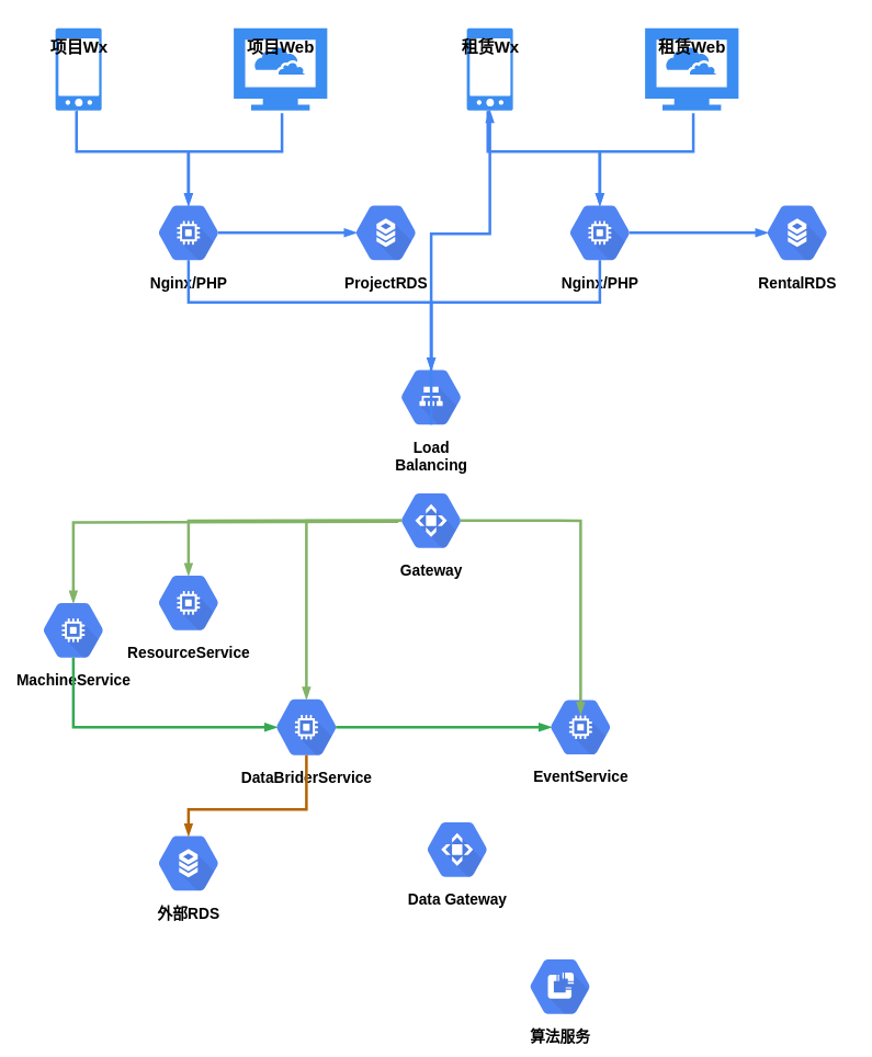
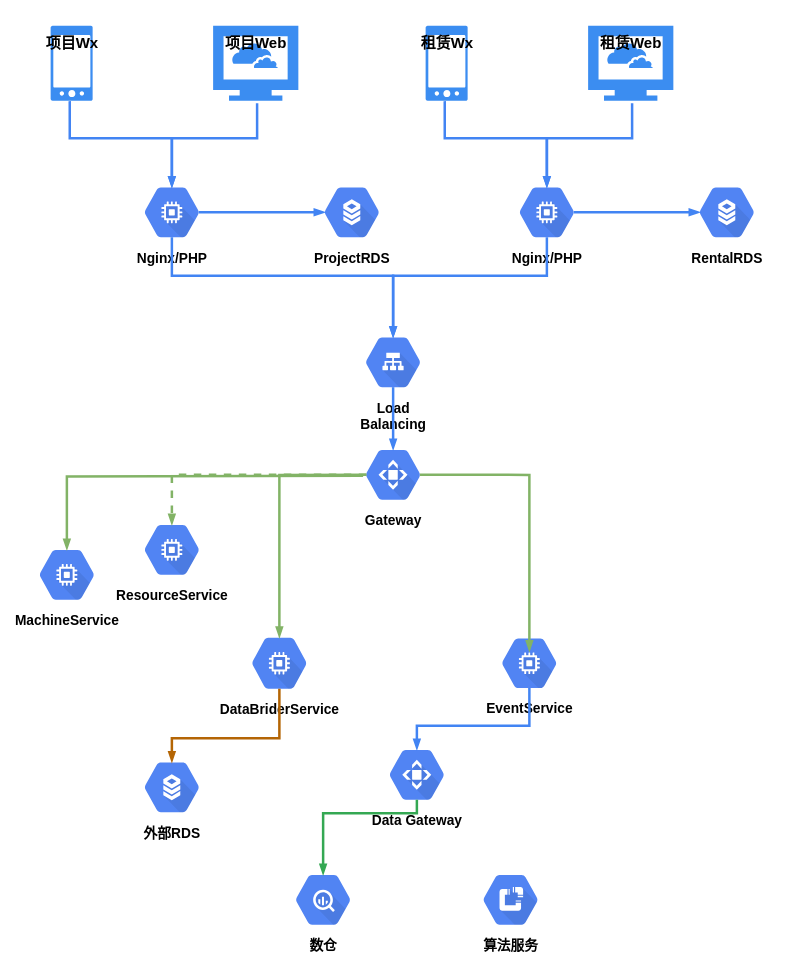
  <mxCell id="0" />
  <mxCell id="1" parent="0" />
  <mxCell id="2" value="项目Wx" style="html=1;aspect=fixed;strokeColor=none;shadow=0;align=center;verticalAlign=top;fillColor=#3B8DF1;shape=mxgraph.gcp2.phone_android;fontFamily=Helvetica;fontStyle=1" parent="1" vertex="1"><mxGeometry x="40" y="20" width="33.6" height="60" as="geometry" /></mxCell>
  <mxCell id="3" value="项目Web" style="html=1;aspect=fixed;strokeColor=none;shadow=0;align=center;verticalAlign=top;fillColor=#3B8DF1;shape=mxgraph.gcp2.cloud_computer;fontStyle=1" parent="1" vertex="1"><mxGeometry x="170" y="20" width="68.18" height="60" as="geometry" /></mxCell>
  <mxCell id="4" value="&lt;font color=&quot;#000000&quot;&gt;Nginx/PHP&lt;/font&gt;" style="html=1;fillColor=#5184F3;strokeColor=none;verticalAlign=top;labelPosition=center;verticalLabelPosition=bottom;align=center;spacingTop=-6;fontSize=11;fontStyle=1;fontColor=#999999;shape=mxgraph.gcp2.hexIcon;prIcon=compute_engine" parent="1" vertex="1"><mxGeometry x="104" y="140" width="66" height="58.5" as="geometry" /></mxCell>
  <mxCell id="5" value="ProjectRDS" style="html=1;fillColor=#5184F3;strokeColor=none;verticalAlign=top;labelPosition=center;verticalLabelPosition=bottom;align=center;spacingTop=-6;fontSize=11;fontStyle=1;shape=mxgraph.gcp2.hexIcon;prIcon=cloud_sql" parent="1" vertex="1"><mxGeometry x="248" y="140" width="66" height="58.5" as="geometry" /></mxCell>
  <mxCell id="6" value="" style="edgeStyle=orthogonalEdgeStyle;fontSize=12;html=1;endArrow=blockThin;endFill=1;rounded=0;strokeWidth=2;endSize=4;startSize=4;dashed=0;strokeColor=#4284F3;exitX=0.455;exitY=1.005;exitDx=0;exitDy=0;exitPerimeter=0;entryX=0.5;entryY=0.16;entryDx=0;entryDy=0;entryPerimeter=0;" parent="1" source="2" target="4" edge="1"><mxGeometry width="100" relative="1" as="geometry"><mxPoint x="50" y="100" as="sourcePoint" /><mxPoint x="150" y="100" as="targetPoint" /></mxGeometry></mxCell>
  <mxCell id="7" value="" style="edgeStyle=orthogonalEdgeStyle;fontSize=12;html=1;endArrow=blockThin;endFill=1;rounded=0;strokeWidth=2;endSize=4;startSize=4;dashed=0;strokeColor=#4284F3;exitX=0.516;exitY=1.033;exitDx=0;exitDy=0;exitPerimeter=0;entryX=0.5;entryY=0.16;entryDx=0;entryDy=0;entryPerimeter=0;" parent="1" source="3" target="4" edge="1"><mxGeometry width="100" relative="1" as="geometry"><mxPoint x="220" y="100" as="sourcePoint" /><mxPoint x="320" y="100" as="targetPoint" /></mxGeometry></mxCell>
  <mxCell id="8" value="" style="edgeStyle=orthogonalEdgeStyle;fontSize=12;html=1;endArrow=blockThin;endFill=1;rounded=0;strokeWidth=2;endSize=4;startSize=4;dashed=0;strokeColor=#4284F3;exitX=0.825;exitY=0.5;exitDx=0;exitDy=0;exitPerimeter=0;entryX=0.175;entryY=0.5;entryDx=0;entryDy=0;entryPerimeter=0;" parent="1" source="4" target="5" edge="1"><mxGeometry width="100" relative="1" as="geometry"><mxPoint x="160" y="160" as="sourcePoint" /><mxPoint x="260" y="160" as="targetPoint" /></mxGeometry></mxCell>
  <mxCell id="9" value="租赁Wx" style="html=1;aspect=fixed;strokeColor=none;shadow=0;align=center;verticalAlign=top;fillColor=#3B8DF1;shape=mxgraph.gcp2.phone_android;fontFamily=Helvetica;fontStyle=1" parent="1" vertex="1"><mxGeometry x="340" y="20" width="33.6" height="60" as="geometry" /></mxCell>
  <mxCell id="10" value="租赁Web" style="html=1;aspect=fixed;strokeColor=none;shadow=0;align=center;verticalAlign=top;fillColor=#3B8DF1;shape=mxgraph.gcp2.cloud_computer;fontStyle=1" parent="1" vertex="1"><mxGeometry x="470" y="20" width="68.18" height="60" as="geometry" /></mxCell>
  <mxCell id="11" value="&lt;font color=&quot;#000000&quot;&gt;Nginx/PHP&lt;/font&gt;" style="html=1;fillColor=#5184F3;strokeColor=none;verticalAlign=top;labelPosition=center;verticalLabelPosition=bottom;align=center;spacingTop=-6;fontSize=11;fontStyle=1;fontColor=#999999;shape=mxgraph.gcp2.hexIcon;prIcon=compute_engine" parent="1" vertex="1"><mxGeometry x="404" y="140" width="66" height="58.5" as="geometry" /></mxCell>
  <mxCell id="12" value="RentalRDS" style="html=1;fillColor=#5184F3;strokeColor=none;verticalAlign=top;labelPosition=center;verticalLabelPosition=bottom;align=center;spacingTop=-6;fontSize=11;fontStyle=1;shape=mxgraph.gcp2.hexIcon;prIcon=cloud_sql" parent="1" vertex="1"><mxGeometry x="548" y="140" width="66" height="58.5" as="geometry" /></mxCell>
  <mxCell id="13" value="" style="edgeStyle=orthogonalEdgeStyle;fontSize=12;html=1;endArrow=blockThin;endFill=1;rounded=0;strokeWidth=2;endSize=4;startSize=4;dashed=0;strokeColor=#4284F3;exitX=0.455;exitY=1.005;exitDx=0;exitDy=0;exitPerimeter=0;entryX=0.5;entryY=0.16;entryDx=0;entryDy=0;entryPerimeter=0;" parent="1" source="9" target="11" edge="1"><mxGeometry width="100" relative="1" as="geometry"><mxPoint x="350" y="100" as="sourcePoint" /><mxPoint x="450" y="100" as="targetPoint" /></mxGeometry></mxCell>
  <mxCell id="14" value="" style="edgeStyle=orthogonalEdgeStyle;fontSize=12;html=1;endArrow=blockThin;endFill=1;rounded=0;strokeWidth=2;endSize=4;startSize=4;dashed=0;strokeColor=#4284F3;exitX=0.516;exitY=1.033;exitDx=0;exitDy=0;exitPerimeter=0;entryX=0.5;entryY=0.16;entryDx=0;entryDy=0;entryPerimeter=0;" parent="1" source="10" target="11" edge="1"><mxGeometry width="100" relative="1" as="geometry"><mxPoint x="520" y="100" as="sourcePoint" /><mxPoint x="620" y="100" as="targetPoint" /></mxGeometry></mxCell>
  <mxCell id="15" value="" style="edgeStyle=orthogonalEdgeStyle;fontSize=12;html=1;endArrow=blockThin;endFill=1;rounded=0;strokeWidth=2;endSize=4;startSize=4;dashed=0;strokeColor=#4284F3;exitX=0.825;exitY=0.5;exitDx=0;exitDy=0;exitPerimeter=0;entryX=0.175;entryY=0.5;entryDx=0;entryDy=0;entryPerimeter=0;" parent="1" source="11" target="12" edge="1"><mxGeometry width="100" relative="1" as="geometry"><mxPoint x="460" y="160" as="sourcePoint" /><mxPoint x="560" y="160" as="targetPoint" /></mxGeometry></mxCell>
  <mxCell id="16" value="&lt;font color=&quot;#000000&quot;&gt;Gateway&lt;/font&gt;" style="html=1;fillColor=#5184F3;strokeColor=none;verticalAlign=top;labelPosition=center;verticalLabelPosition=bottom;align=center;spacingTop=-6;fontSize=11;fontStyle=1;fontColor=#999999;shape=mxgraph.gcp2.hexIcon;prIcon=cloud_cdn" parent="1" vertex="1"><mxGeometry x="281" y="350" width="66" height="58.5" as="geometry" /></mxCell>
  <mxCell id="17" value="&lt;font color=&quot;#000000&quot;&gt;DataBriderService&lt;/font&gt;" style="html=1;fillColor=#5184F3;strokeColor=none;verticalAlign=top;labelPosition=center;verticalLabelPosition=bottom;align=center;spacingTop=-6;fontSize=11;fontStyle=1;fontColor=#999999;shape=mxgraph.gcp2.hexIcon;prIcon=compute_engine" parent="1" vertex="1"><mxGeometry x="190" y="500" width="66" height="60" as="geometry" /></mxCell>
  <mxCell id="18" value="&lt;font color=&quot;#000000&quot;&gt;ResourceService&lt;/font&gt;" style="html=1;fillColor=#5184F3;strokeColor=none;verticalAlign=top;labelPosition=center;verticalLabelPosition=bottom;align=center;spacingTop=-6;fontSize=11;fontStyle=1;fontColor=#999999;shape=mxgraph.gcp2.hexIcon;prIcon=compute_engine" parent="1" vertex="1"><mxGeometry x="104" y="410" width="66" height="58.5" as="geometry" /></mxCell>
  <mxCell id="19" value="&lt;font color=&quot;#000000&quot;&gt;EventService&lt;/font&gt;" style="html=1;fillColor=#5184F3;strokeColor=none;verticalAlign=top;labelPosition=center;verticalLabelPosition=bottom;align=center;spacingTop=-6;fontSize=11;fontStyle=1;fontColor=#999999;shape=mxgraph.gcp2.hexIcon;prIcon=compute_engine" parent="1" vertex="1"><mxGeometry x="390" y="500.75" width="66" height="58.5" as="geometry" /></mxCell>
  <mxCell id="20" value="&lt;font color=&quot;#000000&quot;&gt;MachineService&lt;/font&gt;" style="html=1;fillColor=#5184F3;strokeColor=none;verticalAlign=top;labelPosition=center;verticalLabelPosition=bottom;align=center;spacingTop=-6;fontSize=11;fontStyle=1;fontColor=#999999;shape=mxgraph.gcp2.hexIcon;prIcon=compute_engine" parent="1" vertex="1"><mxGeometry x="20" y="430" width="66" height="58.5" as="geometry" /></mxCell>
- <mxCell id="21" value="" style="edgeStyle=orthogonalEdgeStyle;fontSize=12;html=1;endArrow=blockThin;endFill=1;rounded=0;strokeWidth=2;endSize=4;startSize=4;dashed=0;strokeColor=#82b366;entryX=0.5;entryY=0.16;entryDx=0;entryDy=0;entryPerimeter=0;exitX=0.175;exitY=0.5;exitDx=0;exitDy=0;exitPerimeter=0;fillColor=#d5e8d4;" parent="1" source="16" target="18" edge="1"><mxGeometry width="100" relative="1" as="geometry"><mxPoint x="370" y="470" as="sourcePoint" /><mxPoint x="470" y="470" as="targetPoint" /></mxGeometry></mxCell>
+ <mxCell id="21" value="" style="edgeStyle=orthogonalEdgeStyle;fontSize=12;html=1;endArrow=blockThin;endFill=1;rounded=0;strokeWidth=2;endSize=4;startSize=4;dashed=1;strokeColor=#82b366;entryX=0.5;entryY=0.16;entryDx=0;entryDy=0;entryPerimeter=0;exitX=0.175;exitY=0.5;exitDx=0;exitDy=0;exitPerimeter=0;fillColor=#d5e8d4;" parent="1" source="16" target="18" edge="1"><mxGeometry width="100" relative="1" as="geometry"><mxPoint x="370" y="470" as="sourcePoint" /><mxPoint x="470" y="470" as="targetPoint" /></mxGeometry></mxCell>
  <mxCell id="22" value="" style="edgeStyle=orthogonalEdgeStyle;fontSize=12;html=1;endArrow=blockThin;endFill=1;rounded=0;strokeWidth=2;endSize=4;startSize=4;dashed=0;strokeColor=#82b366;exitX=0.825;exitY=0.5;exitDx=0;exitDy=0;exitPerimeter=0;entryX=0.5;entryY=0.339;entryDx=0;entryDy=0;entryPerimeter=0;fillColor=#d5e8d4;" parent="1" source="16" target="19" edge="1"><mxGeometry width="100" relative="1" as="geometry"><mxPoint x="330" y="580" as="sourcePoint" /><mxPoint x="430" y="580" as="targetPoint" /></mxGeometry></mxCell>
  <mxCell id="23" value="" style="edgeStyle=orthogonalEdgeStyle;fontSize=12;html=1;endArrow=blockThin;endFill=1;rounded=0;strokeWidth=2;endSize=4;startSize=4;dashed=0;strokeColor=#82b366;exitX=0.175;exitY=0.5;exitDx=0;exitDy=0;exitPerimeter=0;entryX=0.5;entryY=0.16;entryDx=0;entryDy=0;entryPerimeter=0;fillColor=#d5e8d4;" parent="1" source="16" target="17" edge="1"><mxGeometry width="100" relative="1" as="geometry"><mxPoint x="200" y="480" as="sourcePoint" /><mxPoint x="300" y="480" as="targetPoint" /></mxGeometry></mxCell>
  <mxCell id="24" value="&lt;font color=&quot;#000000&quot;&gt;Data Gateway&lt;/font&gt;" style="html=1;fillColor=#5184F3;strokeColor=none;verticalAlign=top;labelPosition=center;verticalLabelPosition=bottom;align=center;spacingTop=-6;fontSize=11;fontStyle=1;fontColor=#999999;shape=mxgraph.gcp2.hexIcon;prIcon=cloud_cdn" parent="1" vertex="1"><mxGeometry x="300" y="590" width="66" height="58.5" as="geometry" /></mxCell>
+ <mxCell id="25" value="" style="edgeStyle=orthogonalEdgeStyle;fontSize=12;html=1;endArrow=blockThin;endFill=1;rounded=0;strokeWidth=2;endSize=4;startSize=4;dashed=0;strokeColor=#4284F3;exitX=0.5;exitY=0.84;exitDx=0;exitDy=0;exitPerimeter=0;entryX=0.5;entryY=0.16;entryDx=0;entryDy=0;entryPerimeter=0;" parent="1" source="19" target="24" edge="1"><mxGeometry width="100" relative="1" as="geometry"><mxPoint x="470" y="790" as="sourcePoint" /><mxPoint x="570" y="790" as="targetPoint" /><Array as="points"><mxPoint x="423" y="580" /><mxPoint x="333" y="580" /></Array></mxGeometry></mxCell>
+ <mxCell id="26" value="数仓" style="html=1;fillColor=#5184F3;strokeColor=none;verticalAlign=top;labelPosition=center;verticalLabelPosition=bottom;align=center;spacingTop=-6;fontSize=11;fontStyle=1;shape=mxgraph.gcp2.hexIcon;prIcon=bigquery" parent="1" vertex="1"><mxGeometry x="225" y="690" width="66" height="58.5" as="geometry" /></mxCell>
  <mxCell id="27" value="算法服务" style="html=1;fillColor=#5184F3;strokeColor=none;verticalAlign=top;labelPosition=center;verticalLabelPosition=bottom;align=center;spacingTop=-6;fontSize=11;fontStyle=1;shape=mxgraph.gcp2.hexIcon;prIcon=cloud_data_fusion" parent="1" vertex="1"><mxGeometry x="375" y="690" width="66" height="58.5" as="geometry" /></mxCell>
+ <mxCell id="28" value="" style="edgeStyle=orthogonalEdgeStyle;fontSize=12;html=1;endArrow=blockThin;endFill=1;rounded=0;strokeWidth=2;endSize=4;startSize=4;strokeColor=#34A853;dashed=0;exitX=0.5;exitY=0.84;exitDx=0;exitDy=0;exitPerimeter=0;entryX=0.5;entryY=0.16;entryDx=0;entryDy=0;entryPerimeter=0;" parent="1" source="24" target="26" edge="1"><mxGeometry width="100" relative="1" as="geometry"><mxPoint x="340" y="680" as="sourcePoint" /><mxPoint x="440" y="680" as="targetPoint" /><Array as="points"><mxPoint x="307" y="650" /><mxPoint x="223" y="650" /></Array></mxGeometry></mxCell>
  <mxCell id="29" value="&lt;font color=&quot;#000000&quot;&gt;Load&lt;br&gt;Balancing&lt;/font&gt;" style="html=1;fillColor=#5184F3;strokeColor=none;verticalAlign=top;labelPosition=center;verticalLabelPosition=bottom;align=center;spacingTop=-6;fontSize=11;fontStyle=1;fontColor=#999999;shape=mxgraph.gcp2.hexIcon;prIcon=cloud_load_balancing" vertex="1" parent="1"><mxGeometry x="281" y="260" width="66" height="58.5" as="geometry" /></mxCell>
  <mxCell id="30" value="" style="edgeStyle=orthogonalEdgeStyle;fontSize=12;html=1;endArrow=blockThin;endFill=1;rounded=0;strokeWidth=2;endSize=4;startSize=4;dashed=0;strokeColor=#4284F3;exitX=0.5;exitY=0.84;exitDx=0;exitDy=0;exitPerimeter=0;entryX=0.5;entryY=0.16;entryDx=0;entryDy=0;entryPerimeter=0;" edge="1" parent="1" source="4" target="29"><mxGeometry width="100" relative="1" as="geometry"><mxPoint x="170" y="290" as="sourcePoint" /><mxPoint x="270" y="290" as="targetPoint" /><Array as="points"><mxPoint x="137" y="220" /><mxPoint x="314" y="220" /></Array></mxGeometry></mxCell>
  <mxCell id="31" value="" style="edgeStyle=orthogonalEdgeStyle;fontSize=12;html=1;endArrow=blockThin;endFill=1;rounded=0;strokeWidth=2;endSize=4;startSize=4;dashed=0;strokeColor=#4284F3;exitX=0.5;exitY=0.84;exitDx=0;exitDy=0;exitPerimeter=0;entryX=0.5;entryY=0.16;entryDx=0;entryDy=0;entryPerimeter=0;" edge="1" parent="1" source="11" target="29"><mxGeometry width="100" relative="1" as="geometry"><mxPoint x="540" y="280" as="sourcePoint" /><mxPoint x="640" y="280" as="targetPoint" /><Array as="points"><mxPoint x="437" y="220" /><mxPoint x="314" y="220" /></Array></mxGeometry></mxCell>
- <mxCell id="32" value="" style="edgeStyle=orthogonalEdgeStyle;fontSize=12;html=1;endArrow=blockThin;endFill=1;rounded=0;strokeWidth=2;endSize=4;startSize=4;dashed=0;strokeColor=#4284F3;exitX=0.5;exitY=0.84;exitDx=0;exitDy=0;exitPerimeter=0;" edge="1" parent="1" source="29" target="9"><mxGeometry width="100" relative="1" as="geometry"><mxPoint x="390" y="320" as="sourcePoint" /><mxPoint x="490" y="320" as="targetPoint" /></mxGeometry></mxCell>
+ <mxCell id="32" value="" style="edgeStyle=orthogonalEdgeStyle;fontSize=12;html=1;endArrow=blockThin;endFill=1;rounded=0;strokeWidth=2;endSize=4;startSize=4;dashed=0;strokeColor=#4284F3;exitX=0.5;exitY=0.84;exitDx=0;exitDy=0;exitPerimeter=0;entryX=0.5;entryY=0.16;entryDx=0;entryDy=0;entryPerimeter=0;" edge="1" parent="1" source="29" target="16"><mxGeometry width="100" relative="1" as="geometry"><mxPoint x="390" y="320" as="sourcePoint" /><mxPoint x="490" y="320" as="targetPoint" /></mxGeometry></mxCell>
  <mxCell id="33" value="" style="edgeStyle=orthogonalEdgeStyle;fontSize=12;html=1;endArrow=blockThin;endFill=1;rounded=0;strokeWidth=2;endSize=4;startSize=4;dashed=0;strokeColor=#82b366;entryX=0.5;entryY=0.16;entryDx=0;entryDy=0;entryPerimeter=0;fillColor=#d5e8d4;" edge="1" parent="1" target="20"><mxGeometry width="100" relative="1" as="geometry"><mxPoint x="290" y="380" as="sourcePoint" /><mxPoint x="153" y="449.36" as="targetPoint" /></mxGeometry></mxCell>
- <mxCell id="34" value="" style="edgeStyle=orthogonalEdgeStyle;fontSize=12;html=1;endArrow=blockThin;endFill=1;rounded=0;strokeWidth=2;endSize=4;startSize=4;strokeColor=#34A853;dashed=0;exitX=0.5;exitY=0.84;exitDx=0;exitDy=0;exitPerimeter=0;entryX=0.175;entryY=0.5;entryDx=0;entryDy=0;entryPerimeter=0;" edge="1" parent="1" source="20" target="17"><mxGeometry width="100" relative="1" as="geometry"><mxPoint x="50" y="520" as="sourcePoint" /><mxPoint x="150" y="520" as="targetPoint" /><Array as="points"><mxPoint x="53" y="530" /></Array></mxGeometry></mxCell>
- <mxCell id="35" value="" style="edgeStyle=orthogonalEdgeStyle;fontSize=12;html=1;endArrow=blockThin;endFill=1;rounded=0;strokeWidth=2;endSize=4;startSize=4;strokeColor=#34A853;dashed=0;exitX=0.825;exitY=0.5;exitDx=0;exitDy=0;exitPerimeter=0;entryX=0.175;entryY=0.5;entryDx=0;entryDy=0;entryPerimeter=0;" edge="1" parent="1" source="17" target="19"><mxGeometry width="100" relative="1" as="geometry"><mxPoint x="256" y="530" as="sourcePoint" /><mxPoint x="356" y="530" as="targetPoint" /></mxGeometry></mxCell>
  <mxCell id="36" value="外部RDS" style="html=1;fillColor=#5184F3;strokeColor=none;verticalAlign=top;labelPosition=center;verticalLabelPosition=bottom;align=center;spacingTop=-6;fontSize=11;fontStyle=1;shape=mxgraph.gcp2.hexIcon;prIcon=cloud_sql" vertex="1" parent="1"><mxGeometry x="104" y="600" width="66" height="58.5" as="geometry" /></mxCell>
  <mxCell id="37" value="" style="edgeStyle=orthogonalEdgeStyle;fontSize=12;html=1;endArrow=blockThin;endFill=1;rounded=0;strokeWidth=2;endSize=4;startSize=4;strokeColor=#b46504;dashed=0;exitX=0.5;exitY=0.84;exitDx=0;exitDy=0;exitPerimeter=0;entryX=0.5;entryY=0.16;entryDx=0;entryDy=0;entryPerimeter=0;fillColor=#fad7ac;" edge="1" parent="1" source="17" target="36"><mxGeometry width="100" relative="1" as="geometry"><mxPoint x="200" y="610" as="sourcePoint" /><mxPoint x="300" y="610" as="targetPoint" /><Array as="points"><mxPoint x="223" y="590" /><mxPoint x="137" y="590" /></Array></mxGeometry></mxCell>
